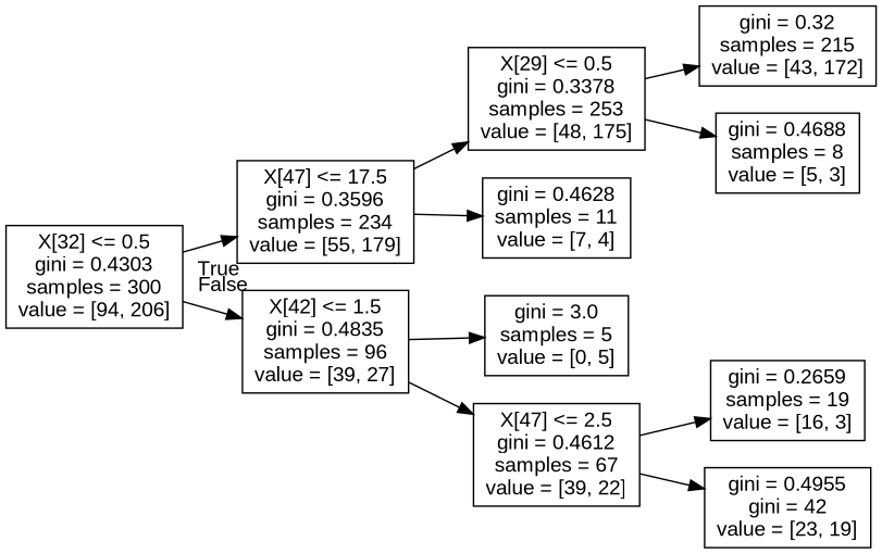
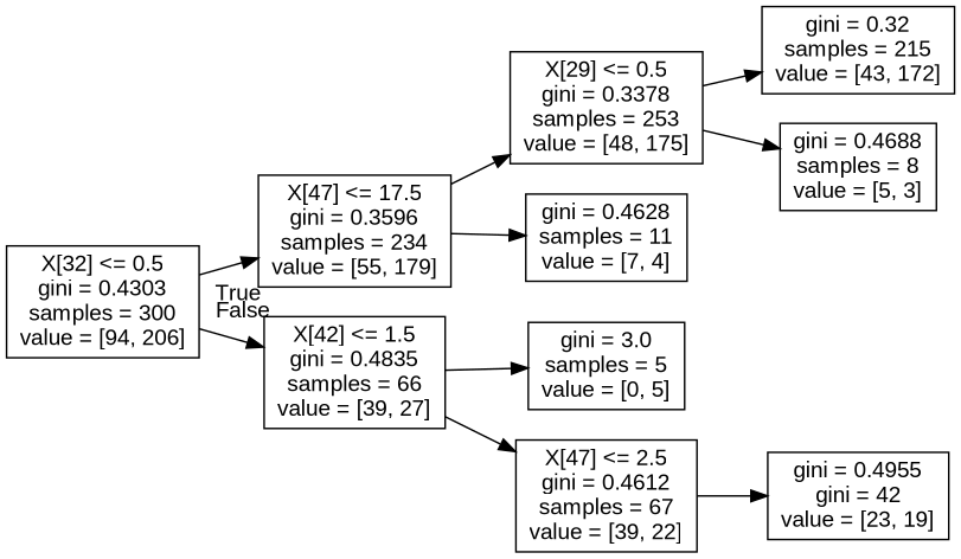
  digraph {
    fontname="Liberation Sans"
    rankdir=LR
    node [fontname="Liberation Sans" shape=box]
    edge [fontname="Liberation Sans"]
    n1 [label="X[32] <= 0.5\ngini = 0.4303\nsamples = 300\nvalue = [94, 206]"]
    n2 [label="X[47] <= 17.5\ngini = 0.3596\nsamples = 234\nvalue = [55, 179]"]
-   n3 [label="X[42] <= 1.5\ngini = 0.4835\nsamples = 96\nvalue = [39, 27]"]
+   n3 [label="X[42] <= 1.5\ngini = 0.4835\nsamples = 66\nvalue = [39, 27]"]
    n4 [label="X[29] <= 0.5\ngini = 0.3378\nsamples = 253\nvalue = [48, 175]"]
    n5 [label="gini = 0.4628\nsamples = 11\nvalue = [7, 4]"]
    n6 [label="gini = 3.0\nsamples = 5\nvalue = [0, 5]"]
    n7 [label="X[47] <= 2.5\ngini = 0.4612\nsamples = 67\nvalue = [39, 22]"]
    n8 [label="gini = 0.32\nsamples = 215\nvalue = [43, 172]"]
    n9 [label="gini = 0.4688\nsamples = 8\nvalue = [5, 3]"]
-   n10 [label="gini = 0.2659\nsamples = 19\nvalue = [16, 3]"]
    n11 [label="gini = 0.4955\ngini = 42\nvalue = [23, 19]"]
    n1 -> n2 [headlabel=True labelangle=45 labeldistance=2.5]
    n1 -> n3 [headlabel=False labelangle=-45 labeldistance=2.5]
    n2 -> n4
    n2 -> n5
    n3 -> n6
    n3 -> n7
    n4 -> n8
    n4 -> n9
-   n7 -> n10
    n7 -> n11
  }
